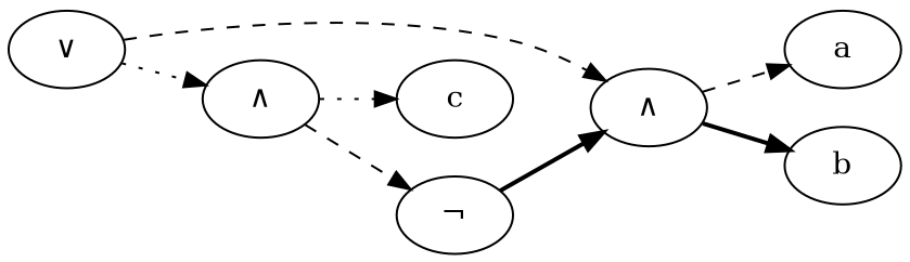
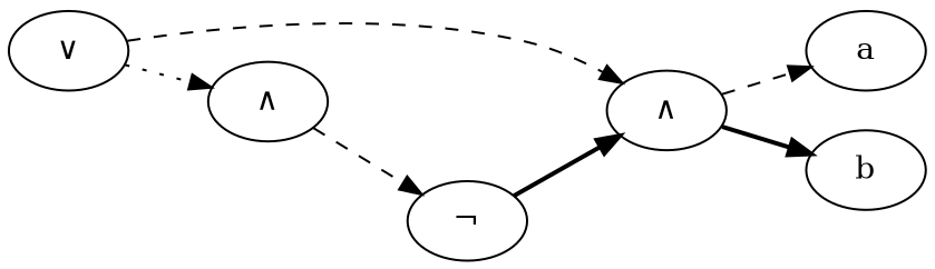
  digraph {
    rankdir=LR
    edge [style=dashed]
    n1 [label=a]
    n2 [label=b]
-   n3 [label=c]
    n4 [label="∨"]
    n5 [label="∧"]
    n6 [label="∧"]
    n7 [label="¬"]
    n4 -> n5
    n4 -> n6 [style=dotted]
    n5 -> n1
    n5 -> n2 [style=bold]
-   n6 -> n3 [style=dotted]
    n6 -> n7
    n7 -> n5 [style=bold]
  }
